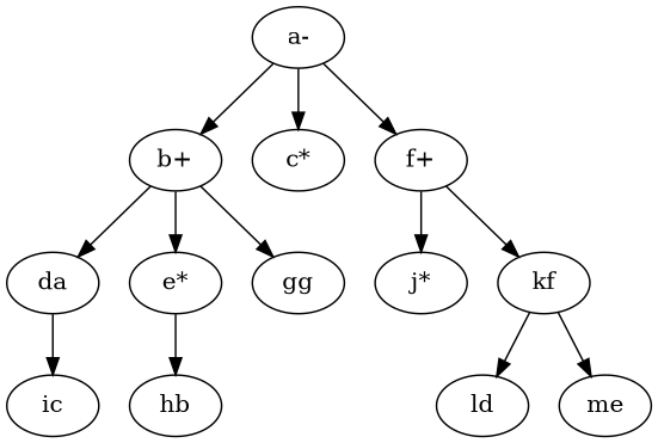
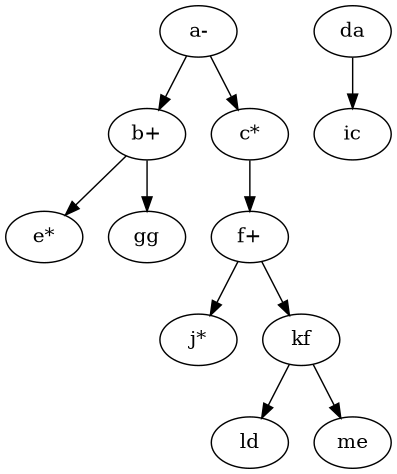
  digraph {
    "a-"
    "b+"
    "c*"
    da
    "e*"
    gg
    "f+"
    ic
-   hb
    "j*"
    kf
    ld
    me
    "a-" -> "b+"
    "a-" -> "c*"
-   "b+" -> da
    "b+" -> "e*"
    "b+" -> gg
-   "a-" -> "f+"
+   "c*" -> "f+"
    da -> ic
-   "e*" -> hb
    "f+" -> "j*"
    "f+" -> kf
    kf -> ld
    kf -> me
  }
